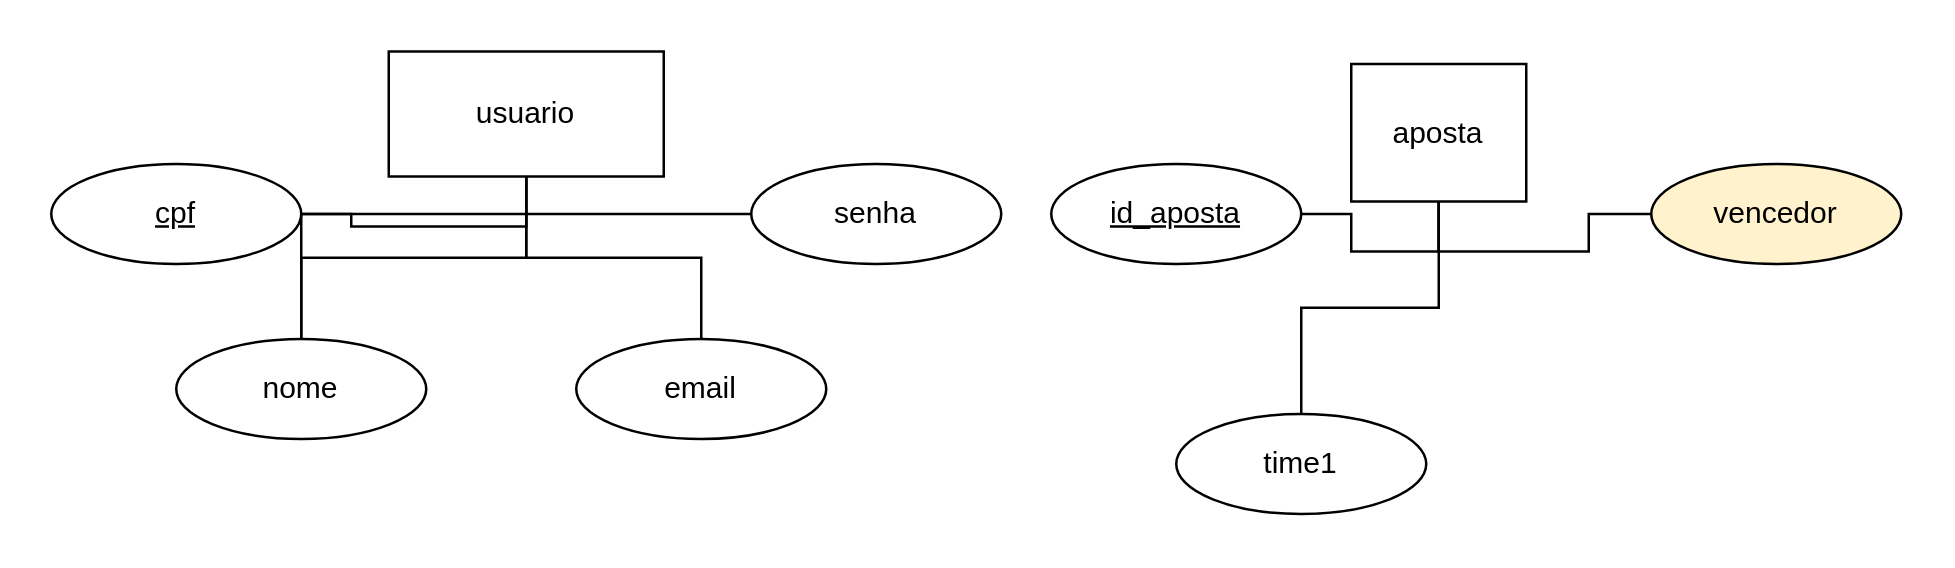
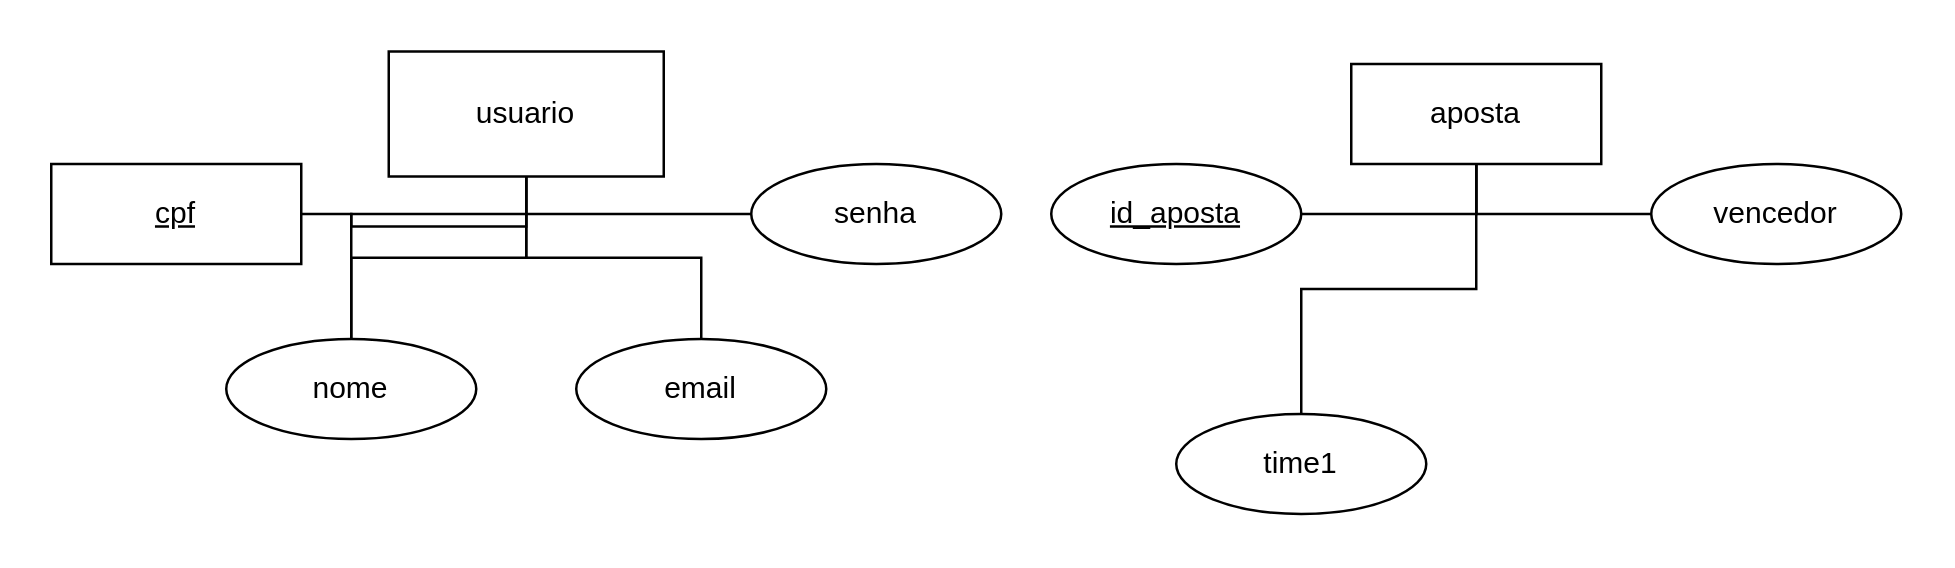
  <mxCell id="0" />
  <mxCell id="1" parent="0" />
  <mxCell id="2" value="usuario" style="html=1;whiteSpace=wrap;" vertex="1" parent="1"><mxGeometry x="155" y="20" width="110" height="50" as="geometry" /></mxCell>
  <mxCell id="3" style="edgeStyle=orthogonalEdgeStyle;rounded=0;orthogonalLoop=1;jettySize=auto;html=1;entryX=0.5;entryY=1;entryDx=0;entryDy=0;endArrow=none;endFill=0;" edge="1" parent="1" source="4" target="2"><mxGeometry relative="1" as="geometry" /></mxCell>
- <mxCell id="4" value="nome" style="ellipse;whiteSpace=wrap;html=1;align=center;" vertex="1" parent="1"><mxGeometry x="70" y="135" width="100" height="40" as="geometry" /></mxCell>
+ <mxCell id="4" value="nome" style="ellipse;whiteSpace=wrap;html=1;align=center;" vertex="1" parent="1"><mxGeometry x="90" y="135" width="100" height="40" as="geometry" /></mxCell>
  <mxCell id="5" style="edgeStyle=orthogonalEdgeStyle;rounded=0;orthogonalLoop=1;jettySize=auto;html=1;entryX=0.5;entryY=1;entryDx=0;entryDy=0;endArrow=none;endFill=0;" edge="1" parent="1" source="6" target="2"><mxGeometry relative="1" as="geometry" /></mxCell>
- <mxCell id="6" value="cpf" style="ellipse;whiteSpace=wrap;html=1;align=center;fontStyle=4;" vertex="1" parent="1"><mxGeometry x="20" y="65" width="100" height="40" as="geometry" /></mxCell>
+ <mxCell id="6" value="cpf" style="whiteSpace=wrap;html=1;align=center;fontStyle=4;rounded=0;" vertex="1" parent="1"><mxGeometry x="20" y="65" width="100" height="40" as="geometry" /></mxCell>
  <mxCell id="7" style="edgeStyle=orthogonalEdgeStyle;rounded=0;orthogonalLoop=1;jettySize=auto;html=1;entryX=0.5;entryY=1;entryDx=0;entryDy=0;endArrow=none;endFill=0;" edge="1" parent="1" source="8" target="2"><mxGeometry relative="1" as="geometry" /></mxCell>
  <mxCell id="8" value="email" style="ellipse;whiteSpace=wrap;html=1;align=center;" vertex="1" parent="1"><mxGeometry x="230" y="135" width="100" height="40" as="geometry" /></mxCell>
  <mxCell id="9" style="edgeStyle=orthogonalEdgeStyle;rounded=0;orthogonalLoop=1;jettySize=auto;html=1;endArrow=none;endFill=0;" edge="1" parent="1" source="10" target="4"><mxGeometry relative="1" as="geometry" /></mxCell>
  <mxCell id="10" value="senha" style="ellipse;whiteSpace=wrap;html=1;align=center;" vertex="1" parent="1"><mxGeometry x="300" y="65" width="100" height="40" as="geometry" /></mxCell>
- <mxCell id="11" value="aposta" style="whiteSpace=wrap;html=1;align=center;" vertex="1" parent="1"><mxGeometry x="540" y="25" width="70" height="55" as="geometry" /></mxCell>
+ <mxCell id="11" value="aposta" style="whiteSpace=wrap;html=1;align=center;" vertex="1" parent="1"><mxGeometry x="540" y="25" width="100" height="40" as="geometry" /></mxCell>
  <mxCell id="12" style="edgeStyle=orthogonalEdgeStyle;rounded=0;orthogonalLoop=1;jettySize=auto;html=1;entryX=0.5;entryY=1;entryDx=0;entryDy=0;endArrow=none;endFill=0;" edge="1" parent="1" source="13" target="11"><mxGeometry relative="1" as="geometry" /></mxCell>
  <mxCell id="13" value="time1" style="ellipse;whiteSpace=wrap;html=1;align=center;" vertex="1" parent="1"><mxGeometry x="470" y="165" width="100" height="40" as="geometry" /></mxCell>
  <mxCell id="14" style="edgeStyle=orthogonalEdgeStyle;rounded=0;orthogonalLoop=1;jettySize=auto;html=1;entryX=0.5;entryY=1;entryDx=0;entryDy=0;endArrow=none;endFill=0;" edge="1" parent="1" source="15" target="11"><mxGeometry relative="1" as="geometry" /></mxCell>
  <mxCell id="15" value="id_aposta" style="ellipse;whiteSpace=wrap;html=1;align=center;fontStyle=4;" vertex="1" parent="1"><mxGeometry x="420" y="65" width="100" height="40" as="geometry" /></mxCell>
  <mxCell id="16" style="edgeStyle=orthogonalEdgeStyle;rounded=0;orthogonalLoop=1;jettySize=auto;html=1;entryX=0.5;entryY=1;entryDx=0;entryDy=0;endArrow=none;endFill=0;" edge="1" parent="1" source="17" target="11"><mxGeometry relative="1" as="geometry" /></mxCell>
- <mxCell id="17" value="vencedor" style="ellipse;whiteSpace=wrap;html=1;align=center;fillColor=#fff2cc;" vertex="1" parent="1"><mxGeometry x="660" y="65" width="100" height="40" as="geometry" /></mxCell>
+ <mxCell id="17" value="vencedor" style="ellipse;whiteSpace=wrap;html=1;align=center;" vertex="1" parent="1"><mxGeometry x="660" y="65" width="100" height="40" as="geometry" /></mxCell>
